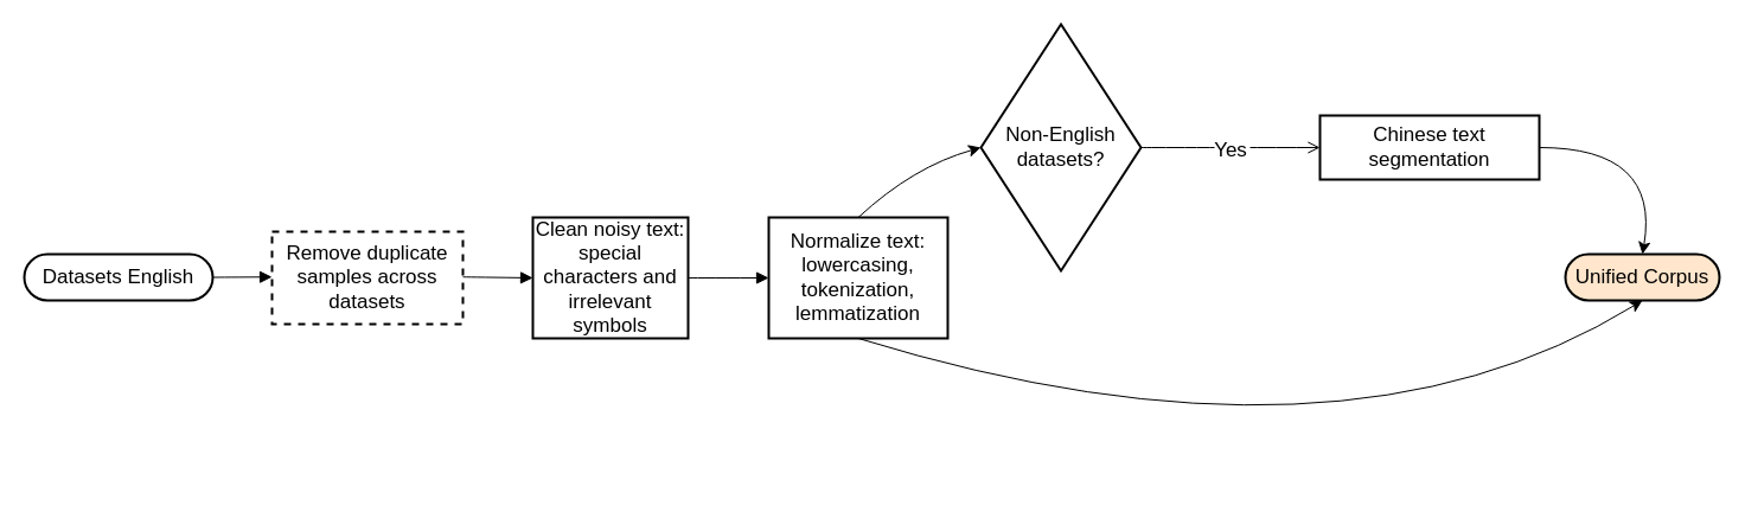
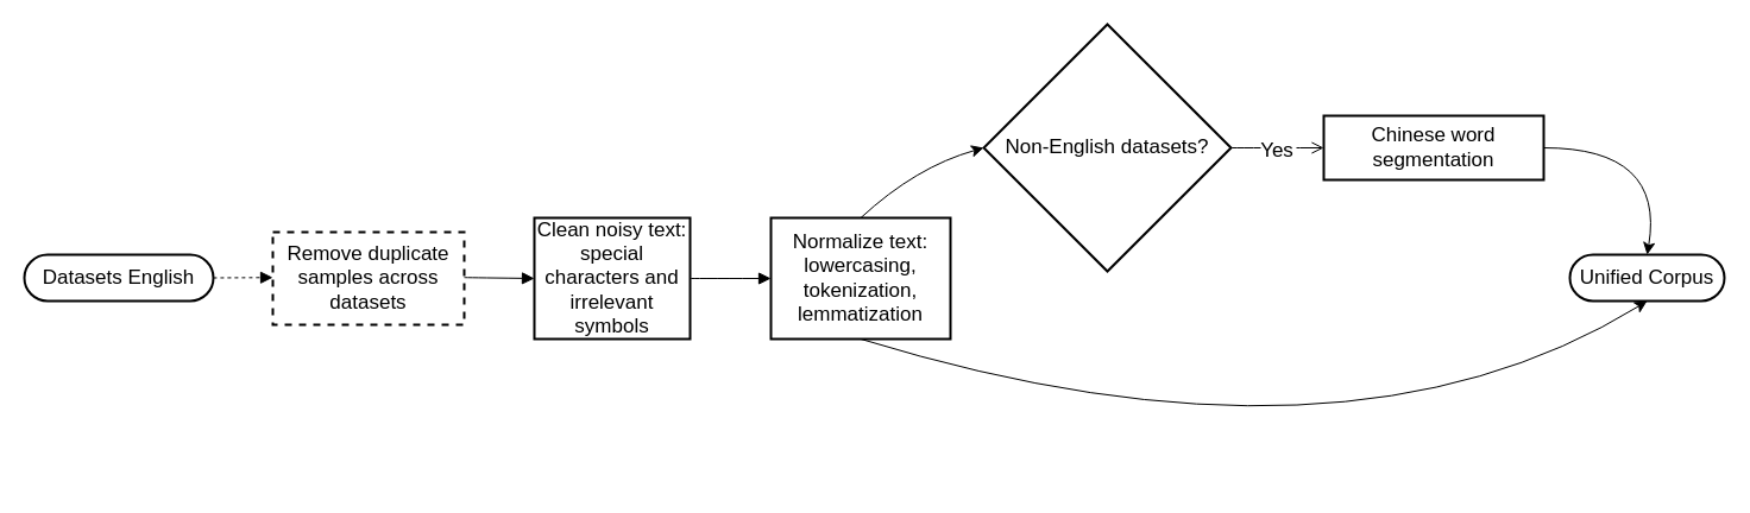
  <mxCell id="0" />
  <mxCell id="1" parent="0" />
  <mxCell id="2" value="Datasets English" style="rounded=1;whiteSpace=wrap;arcSize=50;strokeWidth=2;fontSize=17;" parent="1" vertex="1"><mxGeometry x="20" y="214" width="159" height="39" as="geometry" /></mxCell>
  <mxCell id="3" value="Remove duplicate samples across datasets" style="whiteSpace=wrap;strokeWidth=2;fontSize=17;dashed=1;" parent="1" vertex="1"><mxGeometry x="229" y="195" width="161" height="78" as="geometry" /></mxCell>
  <mxCell id="4" value="Clean noisy text: special characters and irrelevant symbols" style="whiteSpace=wrap;strokeWidth=2;fontSize=17;" parent="1" vertex="1"><mxGeometry x="449" y="183" width="131" height="102" as="geometry" /></mxCell>
  <mxCell id="5" style="edgeStyle=none;curved=1;rounded=0;orthogonalLoop=1;jettySize=auto;html=1;exitX=0.5;exitY=0;exitDx=0;exitDy=0;entryX=0;entryY=0.5;entryDx=0;entryDy=0;fontSize=17;startSize=8;endSize=8;" parent="1" source="7" target="8" edge="1"><mxGeometry relative="1" as="geometry"><Array as="points"><mxPoint x="770" y="140" /></Array></mxGeometry></mxCell>
  <mxCell id="6" style="edgeStyle=none;curved=1;rounded=0;orthogonalLoop=1;jettySize=auto;html=1;exitX=0.5;exitY=1;exitDx=0;exitDy=0;entryX=0.5;entryY=1;entryDx=0;entryDy=0;fontSize=17;startSize=8;endSize=8;" parent="1" source="7" target="11" edge="1"><mxGeometry relative="1" as="geometry"><Array as="points"><mxPoint x="1130" y="410" /></Array></mxGeometry></mxCell>
  <mxCell id="7" value="Normalize text: lowercasing, tokenization, lemmatization" style="whiteSpace=wrap;strokeWidth=2;fontSize=17;" parent="1" vertex="1"><mxGeometry x="648" y="183" width="151" height="102" as="geometry" /></mxCell>
- <mxCell id="8" value="Non-English datasets?" style="rhombus;strokeWidth=2;whiteSpace=wrap;fontSize=17;" parent="1" vertex="1"><mxGeometry x="827" y="20" width="135" height="208" as="geometry" /></mxCell>
+ <mxCell id="8" value="Non-English datasets?" style="rhombus;strokeWidth=2;whiteSpace=wrap;fontSize=17;" parent="1" vertex="1"><mxGeometry x="827" y="20" width="208" height="208" as="geometry" /></mxCell>
  <mxCell id="9" style="edgeStyle=none;curved=1;rounded=0;orthogonalLoop=1;jettySize=auto;html=1;exitX=1;exitY=0.5;exitDx=0;exitDy=0;entryX=0.5;entryY=0;entryDx=0;entryDy=0;fontSize=17;startSize=8;endSize=8;" parent="1" source="10" target="11" edge="1"><mxGeometry relative="1" as="geometry"><Array as="points"><mxPoint x="1400" y="124" /></Array></mxGeometry></mxCell>
- <mxCell id="10" value="Chinese text segmentation" style="whiteSpace=wrap;strokeWidth=2;fontSize=17;" parent="1" vertex="1"><mxGeometry x="1113" y="97" width="185" height="54" as="geometry" /></mxCell>
- <mxCell id="11" value="Unified Corpus" style="rounded=1;whiteSpace=wrap;arcSize=50;strokeWidth=2;fontSize=17;fillColor=#ffe6cc;" parent="1" vertex="1"><mxGeometry x="1320" y="214" width="130" height="39" as="geometry" /></mxCell>
- <mxCell id="12" value="" style="curved=1;startArrow=none;endArrow=block;exitX=1;exitY=0.5;entryX=0;entryY=0.49;rounded=0;fontSize=17;startSize=8;endSize=8;" parent="1" source="2" target="3" edge="1"><mxGeometry relative="1" as="geometry"><Array as="points" /></mxGeometry></mxCell>
+ <mxCell id="10" value="Chinese word segmentation" style="whiteSpace=wrap;strokeWidth=2;fontSize=17;" parent="1" vertex="1"><mxGeometry x="1113" y="97" width="185" height="54" as="geometry" /></mxCell>
+ <mxCell id="11" value="Unified Corpus" style="rounded=1;whiteSpace=wrap;arcSize=50;strokeWidth=2;fontSize=17;" parent="1" vertex="1"><mxGeometry x="1320" y="214" width="130" height="39" as="geometry" /></mxCell>
+ <mxCell id="12" value="" style="curved=1;startArrow=none;endArrow=block;exitX=1;exitY=0.5;entryX=0;entryY=0.49;rounded=0;fontSize=17;startSize=8;endSize=8;dashed=1;" parent="1" source="2" target="3" edge="1"><mxGeometry relative="1" as="geometry"><Array as="points" /></mxGeometry></mxCell>
  <mxCell id="13" value="" style="curved=1;startArrow=none;endArrow=block;exitX=1;exitY=0.49;entryX=0;entryY=0.5;rounded=0;fontSize=17;startSize=8;endSize=8;" parent="1" source="3" target="4" edge="1"><mxGeometry relative="1" as="geometry"><Array as="points" /></mxGeometry></mxCell>
  <mxCell id="14" value="" style="curved=1;startArrow=none;endArrow=block;exitX=1;exitY=0.5;entryX=0;entryY=0.5;rounded=0;fontSize=17;startSize=8;endSize=8;" parent="1" source="4" target="7" edge="1"><mxGeometry relative="1" as="geometry"><Array as="points" /></mxGeometry></mxCell>
  <mxCell id="15" value="Yes" style="curved=1;startArrow=none;endArrow=open;exitX=1;exitY=0.5;entryX=0;entryY=0.5;rounded=0;fontSize=17;startSize=8;endSize=8;" parent="1" source="8" target="10" edge="1"><mxGeometry relative="1" as="geometry"><Array as="points" /></mxGeometry></mxCell>
